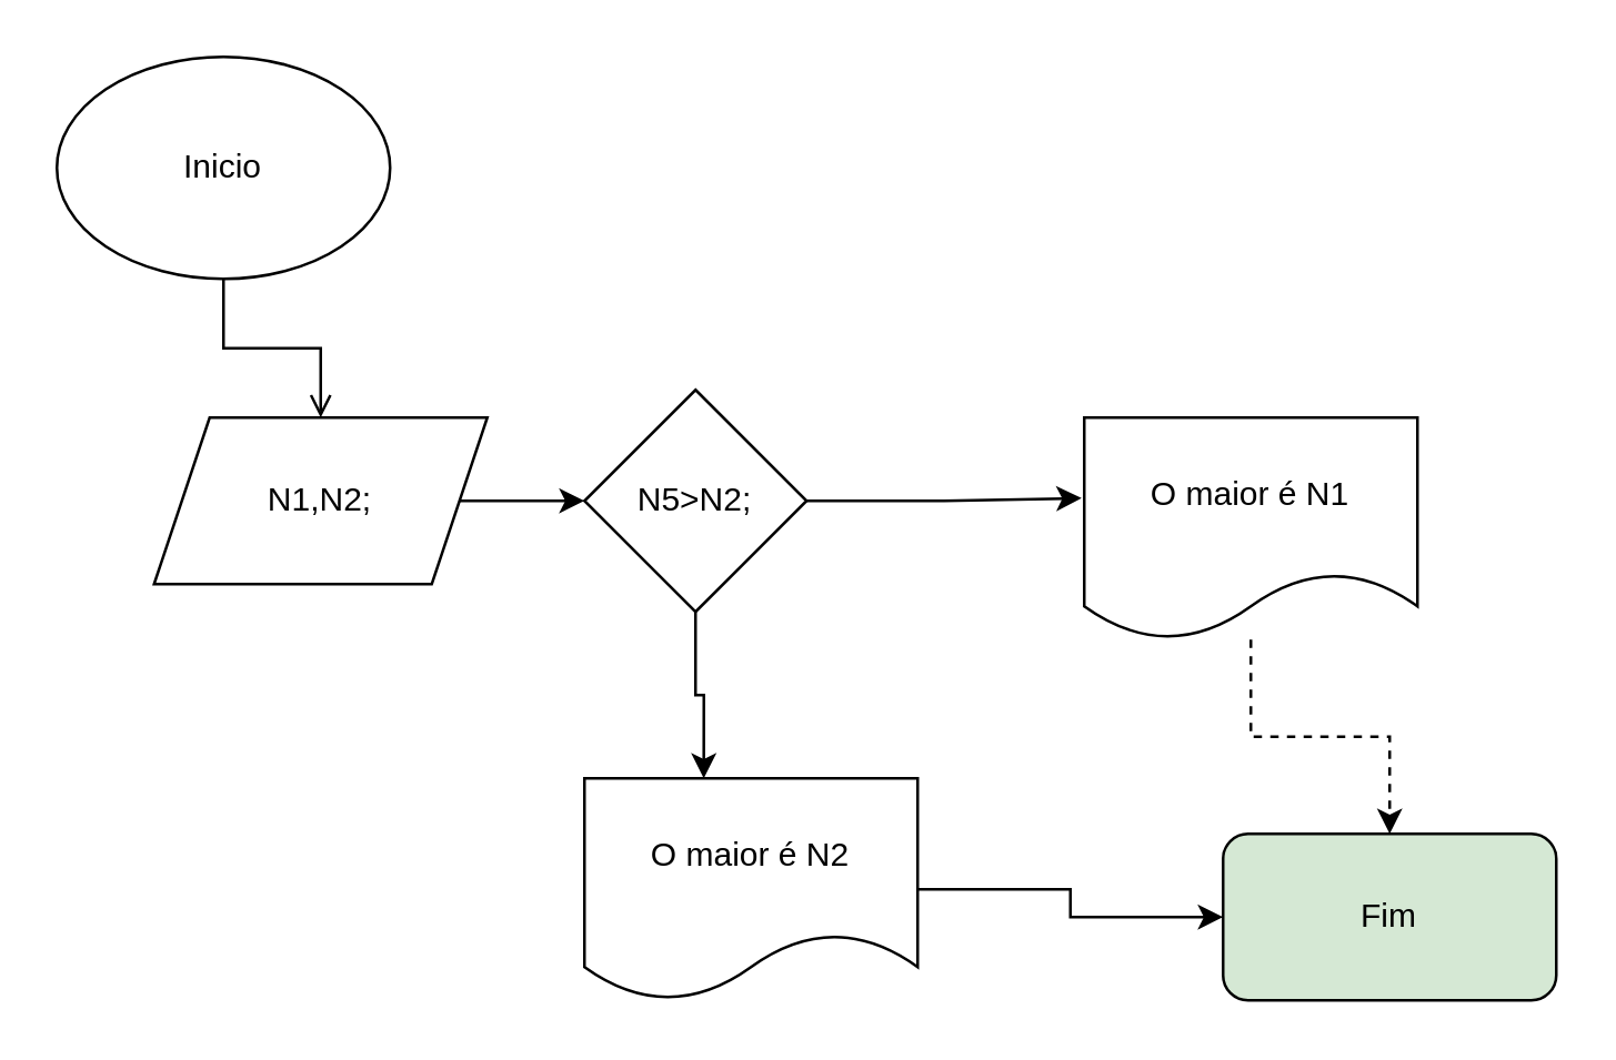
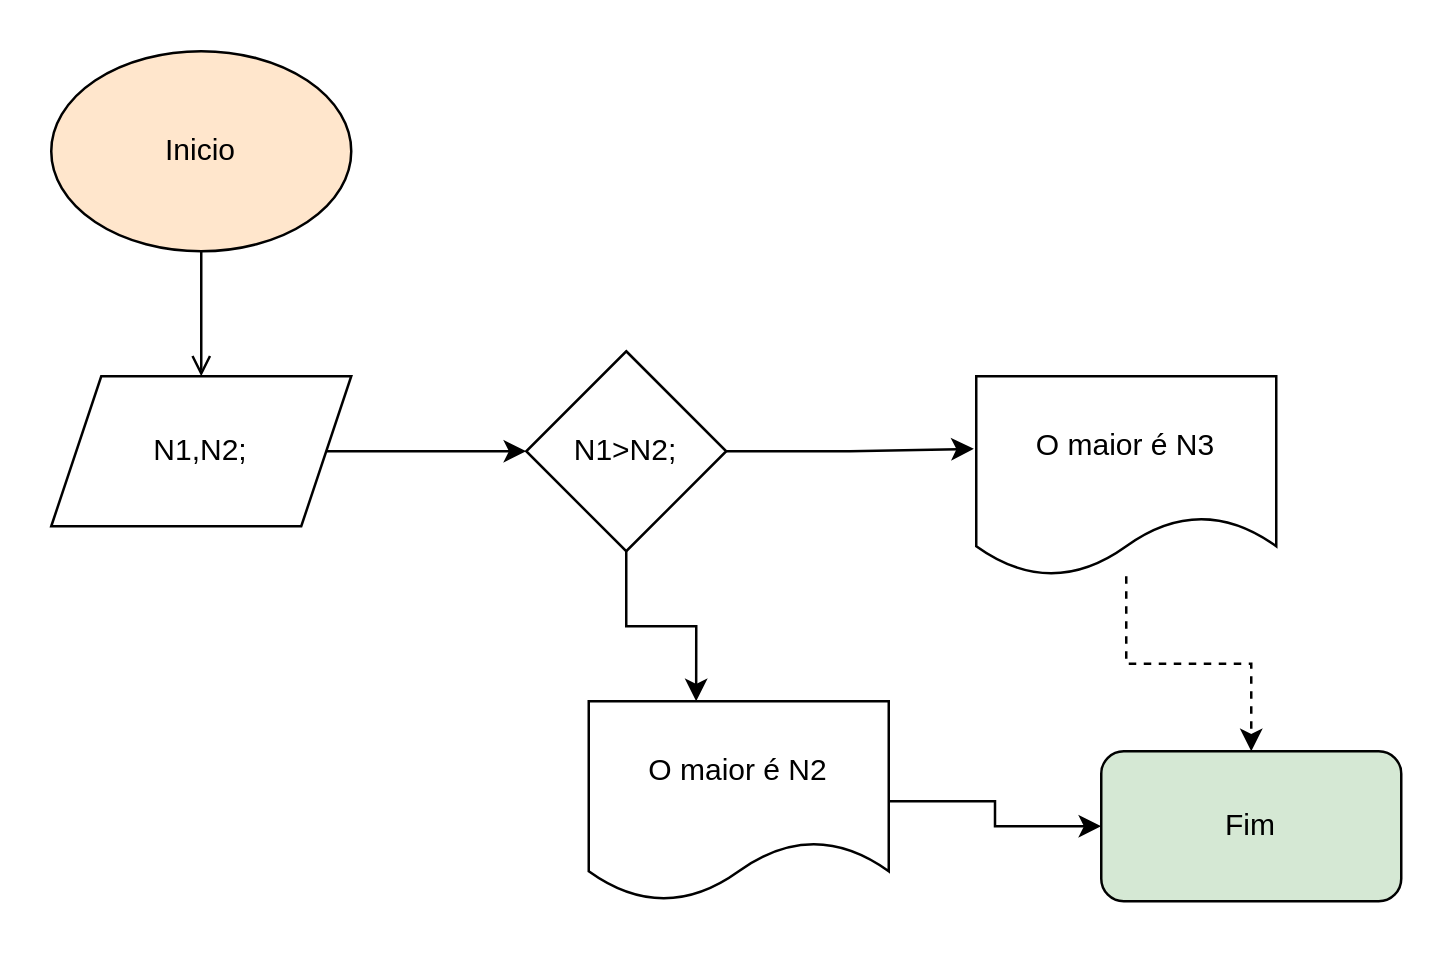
  <mxCell id="0" />
  <mxCell id="1" parent="0" />
  <mxCell id="2" style="edgeStyle=orthogonalEdgeStyle;rounded=0;orthogonalLoop=1;jettySize=auto;html=1;exitX=0.5;exitY=1;exitDx=0;exitDy=0;entryX=0.5;entryY=0;entryDx=0;entryDy=0;endArrow=open;" edge="1" parent="1" source="3" target="6"><mxGeometry relative="1" as="geometry" /></mxCell>
- <mxCell id="3" value="Inicio" style="ellipse;whiteSpace=wrap;html=1;" vertex="1" parent="1"><mxGeometry x="20" y="20" width="120" height="80" as="geometry" /></mxCell>
+ <mxCell id="3" value="Inicio" style="ellipse;whiteSpace=wrap;html=1;fillColor=#ffe6cc;" vertex="1" parent="1"><mxGeometry x="20" y="20" width="120" height="80" as="geometry" /></mxCell>
  <mxCell id="4" value="Fim" style="rounded=1;whiteSpace=wrap;html=1;fillColor=#d5e8d4;" vertex="1" parent="1"><mxGeometry x="440" y="300" width="120" height="60" as="geometry" /></mxCell>
  <mxCell id="5" style="edgeStyle=orthogonalEdgeStyle;rounded=0;orthogonalLoop=1;jettySize=auto;html=1;entryX=0;entryY=0.5;entryDx=0;entryDy=0;" edge="1" parent="1" source="6"><mxGeometry relative="1" as="geometry"><mxPoint x="210" y="180" as="targetPoint" /></mxGeometry></mxCell>
- <mxCell id="6" value="N1,N2;" style="shape=parallelogram;perimeter=parallelogramPerimeter;whiteSpace=wrap;html=1;fixedSize=1;" vertex="1" parent="1"><mxGeometry x="55" y="150" width="120" height="60" as="geometry" /></mxCell>
+ <mxCell id="6" value="N1,N2;" style="shape=parallelogram;perimeter=parallelogramPerimeter;whiteSpace=wrap;html=1;fixedSize=1;" vertex="1" parent="1"><mxGeometry x="20" y="150" width="120" height="60" as="geometry" /></mxCell>
  <mxCell id="7" style="edgeStyle=orthogonalEdgeStyle;rounded=0;orthogonalLoop=1;jettySize=auto;html=1;exitX=1;exitY=0.5;exitDx=0;exitDy=0;entryX=-0.008;entryY=0.363;entryDx=0;entryDy=0;entryPerimeter=0;" edge="1" parent="1" source="9"><mxGeometry relative="1" as="geometry"><mxPoint x="389.04" y="179.04" as="targetPoint" /></mxGeometry></mxCell>
  <mxCell id="8" style="edgeStyle=orthogonalEdgeStyle;rounded=0;orthogonalLoop=1;jettySize=auto;html=1;exitX=0.5;exitY=1;exitDx=0;exitDy=0;entryX=0.358;entryY=0;entryDx=0;entryDy=0;entryPerimeter=0;" edge="1" parent="1" source="9" target="13"><mxGeometry relative="1" as="geometry" /></mxCell>
- <mxCell id="9" value="&lt;span&gt;N5&amp;gt;N2;&lt;/span&gt;" style="rhombus;whiteSpace=wrap;html=1;" vertex="1" parent="1"><mxGeometry x="210" y="140" width="80" height="80" as="geometry" /></mxCell>
+ <mxCell id="9" value="&lt;span&gt;N1&amp;gt;N2;&lt;/span&gt;" style="rhombus;whiteSpace=wrap;html=1;" vertex="1" parent="1"><mxGeometry x="210" y="140" width="80" height="80" as="geometry" /></mxCell>
  <mxCell id="10" style="edgeStyle=orthogonalEdgeStyle;rounded=0;orthogonalLoop=1;jettySize=auto;html=1;dashed=1;" edge="1" parent="1" source="11" target="4"><mxGeometry relative="1" as="geometry" /></mxCell>
- <mxCell id="11" value="O maior é N1" style="shape=document;whiteSpace=wrap;html=1;boundedLbl=1;" vertex="1" parent="1"><mxGeometry x="390" y="150" width="120" height="80" as="geometry" /></mxCell>
+ <mxCell id="11" value="O maior é N3" style="shape=document;whiteSpace=wrap;html=1;boundedLbl=1;" vertex="1" parent="1"><mxGeometry x="390" y="150" width="120" height="80" as="geometry" /></mxCell>
  <mxCell id="12" style="edgeStyle=orthogonalEdgeStyle;rounded=0;orthogonalLoop=1;jettySize=auto;html=1;entryX=0;entryY=0.5;entryDx=0;entryDy=0;" edge="1" parent="1" source="13" target="4"><mxGeometry relative="1" as="geometry" /></mxCell>
- <mxCell id="13" value="O maior é N2" style="shape=document;whiteSpace=wrap;html=1;boundedLbl=1;" vertex="1" parent="1"><mxGeometry x="210" y="280" width="120" height="80" as="geometry" /></mxCell>
+ <mxCell id="13" value="O maior é N2" style="shape=document;whiteSpace=wrap;html=1;boundedLbl=1;" vertex="1" parent="1"><mxGeometry x="235" y="280" width="120" height="80" as="geometry" /></mxCell>
